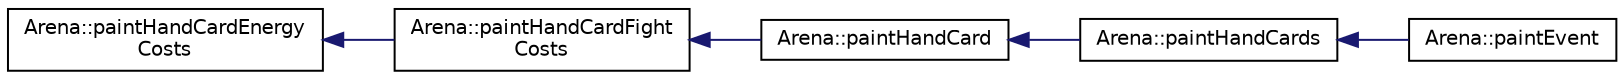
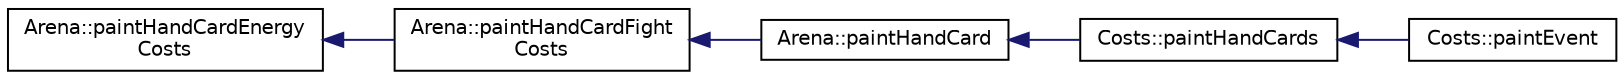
  digraph {
    rankdir=LR
    node [color=black fontname=Helvetica fontsize=10 shape=record]
    edge [color=midnightblue dir=back fontname=Helvetica fontsize=10 labelfontname=Helvetica labelfontsize=10 style=solid]
    n1 [height=0.2 label="Arena::paintHandCardEnergy\lCosts" width=0.4]
    n2 [height=0.2 label="Arena::paintHandCardFight\lCosts" width=0.4]
    n3 [height=0.2 label="Arena::paintHandCard" width=0.4]
-   n4 [height=0.2 label="Arena::paintHandCards" width=0.4]
-   n5 [height=0.2 label="Arena::paintEvent" width=0.4]
+   n4 [height=0.2 label="Costs::paintHandCards" width=0.4]
+   n5 [height=0.2 label="Costs::paintEvent" width=0.4]
    n1 -> n2
    n2 -> n3
    n3 -> n4
    n4 -> n5
  }
